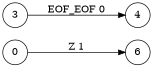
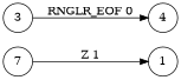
  digraph {
    rankdir=LR
    node [shape=circle]
-   0
-   1 [label=6]
+   0 [label=7]
+   1
    3
    4
    0 -> 1 [label="Z 1"]
-   3 -> 4 [label="EOF_EOF 0"]
+   3 -> 4 [label="RNGLR_EOF 0"]
  }
